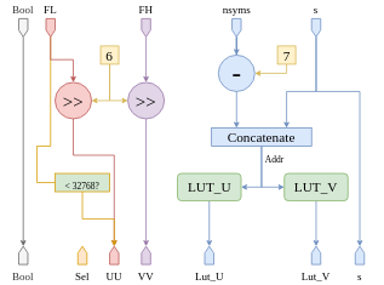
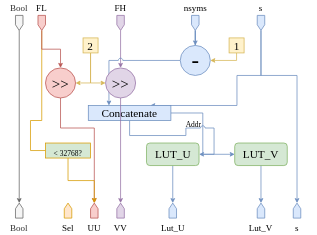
  <mxCell id="0" />
  <mxCell id="1" parent="0" />
  <mxCell id="2" style="edgeStyle=orthogonalEdgeStyle;rounded=0;jumpStyle=arc;orthogonalLoop=1;jettySize=auto;html=1;entryX=0;entryY=0.5;entryDx=0;entryDy=0;fontFamily=Lucida Console;fontSize=20;endSize=4;fillColor=#ffe6cc;strokeColor=#d79b00;endArrow=none;" edge="1" parent="1" source="4" target="40"><mxGeometry relative="1" as="geometry"><Array as="points"><mxPoint x="55" y="160" /><mxPoint x="40" y="160" /><mxPoint x="40" y="200" /></Array></mxGeometry></mxCell>
  <mxCell id="3" style="edgeStyle=orthogonalEdgeStyle;rounded=0;jumpStyle=arc;orthogonalLoop=1;jettySize=auto;html=1;entryX=0.5;entryY=0;entryDx=0;entryDy=0;fontFamily=Lucida Console;fontSize=20;endSize=4;fillColor=#f8cecc;strokeColor=#b85450;" edge="1" parent="1" source="4" target="29"><mxGeometry relative="1" as="geometry" /></mxCell>
  <mxCell id="4" value="FL" style="shape=offPageConnector;whiteSpace=wrap;html=1;align=center;labelPosition=center;verticalLabelPosition=top;verticalAlign=bottom;fontFamily=Lucida Console;fillColor=#f8cecc;strokeColor=#b85450;" vertex="1" parent="1"><mxGeometry x="50" y="20" width="10" height="20" as="geometry" /></mxCell>
  <mxCell id="5" style="edgeStyle=orthogonalEdgeStyle;rounded=0;jumpStyle=arc;orthogonalLoop=1;jettySize=auto;html=1;entryX=0.5;entryY=0;entryDx=0;entryDy=0;fontFamily=Lucida Console;fontSize=20;endSize=4;fillColor=#e1d5e7;strokeColor=#9673a6;" edge="1" parent="1" source="6" target="31"><mxGeometry relative="1" as="geometry" /></mxCell>
  <mxCell id="6" value="FH" style="shape=offPageConnector;whiteSpace=wrap;html=1;align=center;labelPosition=center;verticalLabelPosition=top;verticalAlign=bottom;fontFamily=Lucida Console;fillColor=#e1d5e7;strokeColor=#9673a6;" vertex="1" parent="1"><mxGeometry x="155" y="20" width="10" height="20" as="geometry" /></mxCell>
  <mxCell id="7" style="edgeStyle=orthogonalEdgeStyle;rounded=0;jumpStyle=arc;orthogonalLoop=1;jettySize=auto;html=1;entryX=0.5;entryY=1;entryDx=0;entryDy=0;fontFamily=Lucida Console;fontSize=20;endSize=4;fillColor=#f5f5f5;strokeColor=#666666;" edge="1" parent="1" source="8" target="37"><mxGeometry relative="1" as="geometry" /></mxCell>
  <mxCell id="8" value="Bool" style="shape=offPageConnector;whiteSpace=wrap;html=1;align=center;labelPosition=center;verticalLabelPosition=top;verticalAlign=bottom;fontFamily=Lucida Console;fillColor=#f5f5f5;strokeColor=#666666;fontColor=#333333;" vertex="1" parent="1"><mxGeometry x="20" y="20" width="10" height="20" as="geometry" /></mxCell>
  <mxCell id="9" value="" style="edgeStyle=orthogonalEdgeStyle;rounded=0;orthogonalLoop=1;jettySize=auto;html=1;jumpStyle=arc;endSize=4;fillColor=#dae8fc;strokeColor=#6c8ebf;" edge="1" parent="1" source="10" target="11"><mxGeometry relative="1" as="geometry" /></mxCell>
  <mxCell id="10" value="LUT_U" style="rounded=1;whiteSpace=wrap;html=1;labelBackgroundColor=none;fillColor=#d5e8d4;fontFamily=Lucida Console;fontSize=15;strokeColor=#82b366;" vertex="1" parent="1"><mxGeometry x="194.5" y="190" width="70" height="30" as="geometry" /></mxCell>
  <mxCell id="11" value="Lut_U" style="shape=offPageConnector;whiteSpace=wrap;html=1;rotation=0;labelPosition=center;verticalLabelPosition=bottom;align=center;verticalAlign=top;horizontal=1;direction=west;fontFamily=Lucida Console;fillColor=#dae8fc;strokeColor=#6c8ebf;" vertex="1" parent="1"><mxGeometry x="224.5" y="270" width="10" height="20" as="geometry" /></mxCell>
  <mxCell id="12" value="" style="edgeStyle=orthogonalEdgeStyle;rounded=0;jumpStyle=arc;orthogonalLoop=1;jettySize=auto;html=1;endSize=4;fillColor=#dae8fc;strokeColor=#6c8ebf;" edge="1" parent="1" source="13" target="14"><mxGeometry relative="1" as="geometry" /></mxCell>
  <mxCell id="13" value="LUT_V" style="rounded=1;whiteSpace=wrap;html=1;labelBackgroundColor=none;fillColor=#d5e8d4;fontFamily=Lucida Console;fontSize=15;strokeColor=#82b366;" vertex="1" parent="1"><mxGeometry x="312" y="190" width="70" height="30" as="geometry" /></mxCell>
  <mxCell id="14" value="Lut_V" style="shape=offPageConnector;whiteSpace=wrap;html=1;rotation=0;labelPosition=center;verticalLabelPosition=bottom;align=center;verticalAlign=top;horizontal=1;direction=west;fontFamily=Lucida Console;fillColor=#dae8fc;strokeColor=#6c8ebf;" vertex="1" parent="1"><mxGeometry x="342" y="270" width="10" height="20" as="geometry" /></mxCell>
  <mxCell id="15" style="edgeStyle=orthogonalEdgeStyle;rounded=0;jumpStyle=arc;orthogonalLoop=1;jettySize=auto;html=1;entryX=0.75;entryY=0;entryDx=0;entryDy=0;fontFamily=Lucida Console;fontSize=15;endSize=4;fillColor=#dae8fc;strokeColor=#6c8ebf;" edge="1" parent="1" source="17" target="27"><mxGeometry relative="1" as="geometry"><Array as="points"><mxPoint x="347" y="100" /><mxPoint x="315" y="100" /></Array></mxGeometry></mxCell>
  <mxCell id="16" style="edgeStyle=orthogonalEdgeStyle;rounded=0;jumpStyle=arc;orthogonalLoop=1;jettySize=auto;html=1;entryX=0.5;entryY=1;entryDx=0;entryDy=0;fontFamily=Lucida Console;fontSize=20;endSize=4;fillColor=#dae8fc;strokeColor=#6c8ebf;" edge="1" parent="1" source="17" target="38"><mxGeometry relative="1" as="geometry"><Array as="points"><mxPoint x="347" y="100" /><mxPoint x="395" y="100" /></Array></mxGeometry></mxCell>
  <mxCell id="17" value="s" style="shape=offPageConnector;whiteSpace=wrap;html=1;align=center;labelPosition=center;verticalLabelPosition=top;verticalAlign=bottom;fontFamily=Lucida Console;fillColor=#dae8fc;strokeColor=#6c8ebf;" vertex="1" parent="1"><mxGeometry x="342" y="20" width="10" height="20" as="geometry" /></mxCell>
  <mxCell id="18" value="" style="edgeStyle=orthogonalEdgeStyle;rounded=0;jumpStyle=arc;orthogonalLoop=1;jettySize=auto;html=1;fontFamily=Lucida Console;fontSize=30;endSize=4;fillColor=#dae8fc;strokeColor=#6c8ebf;" edge="1" parent="1" source="19" target="21"><mxGeometry relative="1" as="geometry" /></mxCell>
  <mxCell id="19" value="nsyms" style="shape=offPageConnector;whiteSpace=wrap;html=1;align=center;labelPosition=center;verticalLabelPosition=top;verticalAlign=bottom;fontFamily=Lucida Console;fillColor=#dae8fc;strokeColor=#6c8ebf;" vertex="1" parent="1"><mxGeometry x="254.5" y="20" width="10" height="20" as="geometry" /></mxCell>
  <mxCell id="20" style="edgeStyle=orthogonalEdgeStyle;rounded=0;jumpStyle=arc;orthogonalLoop=1;jettySize=auto;html=1;entryX=0.25;entryY=0;entryDx=0;entryDy=0;fontFamily=Lucida Console;fontSize=15;endSize=4;fillColor=#dae8fc;strokeColor=#6c8ebf;" edge="1" parent="1" source="21" target="27"><mxGeometry relative="1" as="geometry" /></mxCell>
  <mxCell id="21" value="-" style="ellipse;whiteSpace=wrap;html=1;aspect=fixed;fontSize=30;fontFamily=Lucida Console;fillColor=#dae8fc;strokeColor=#6c8ebf;" vertex="1" parent="1"><mxGeometry x="239.5" y="60" width="40" height="40" as="geometry" /></mxCell>
  <mxCell id="22" style="edgeStyle=orthogonalEdgeStyle;rounded=0;jumpStyle=arc;orthogonalLoop=1;jettySize=auto;html=1;entryX=1;entryY=0.5;entryDx=0;entryDy=0;fontFamily=Lucida Console;fontSize=15;endSize=4;exitX=0.5;exitY=1;exitDx=0;exitDy=0;fillColor=#fff2cc;strokeColor=#d6b656;" edge="1" parent="1" source="23" target="21"><mxGeometry relative="1" as="geometry"><Array as="points"><mxPoint x="314.5" y="80" /></Array></mxGeometry></mxCell>
- <mxCell id="23" value="7" style="text;html=1;fillColor=#fff2cc;align=center;verticalAlign=middle;whiteSpace=wrap;rounded=0;fontFamily=Lucida Console;fontSize=15;strokeColor=#d6b656;" vertex="1" parent="1"><mxGeometry x="304.5" y="50" width="20" height="20" as="geometry" /></mxCell>
+ <mxCell id="23" value="1" style="text;html=1;fillColor=#fff2cc;align=center;verticalAlign=middle;whiteSpace=wrap;rounded=0;fontFamily=Lucida Console;fontSize=15;strokeColor=#d6b656;" vertex="1" parent="1"><mxGeometry x="304.5" y="50" width="20" height="20" as="geometry" /></mxCell>
  <mxCell id="24" style="edgeStyle=orthogonalEdgeStyle;rounded=0;jumpStyle=arc;orthogonalLoop=1;jettySize=auto;html=1;entryX=0;entryY=0.5;entryDx=0;entryDy=0;fontFamily=Lucida Console;fontSize=15;endSize=4;fillColor=#dae8fc;strokeColor=#6c8ebf;" edge="1" parent="1" source="27" target="13"><mxGeometry relative="1" as="geometry" /></mxCell>
  <mxCell id="25" style="edgeStyle=orthogonalEdgeStyle;rounded=0;jumpStyle=arc;orthogonalLoop=1;jettySize=auto;html=1;exitX=0.5;exitY=1;exitDx=0;exitDy=0;entryX=1;entryY=0.5;entryDx=0;entryDy=0;fontFamily=Lucida Console;fontSize=15;endSize=4;fillColor=#dae8fc;strokeColor=#6c8ebf;" edge="1" parent="1" source="27" target="10"><mxGeometry relative="1" as="geometry" /></mxCell>
  <mxCell id="26" value="&lt;font style=&quot;font-size: 10px&quot;&gt;Addr&lt;/font&gt;" style="edgeLabel;html=1;align=center;verticalAlign=middle;resizable=0;points=[];fontSize=20;fontFamily=Lucida Console;labelBackgroundColor=none;" vertex="1" connectable="0" parent="25"><mxGeometry x="-0.085" y="-1" relative="1" as="geometry"><mxPoint x="14" y="-21" as="offset" /></mxGeometry></mxCell>
- <mxCell id="27" value="Concatenate" style="rounded=0;whiteSpace=wrap;html=1;fontFamily=Lucida Console;fontSize=15;strokeColor=#6c8ebf;fillColor=#dae8fc;" vertex="1" parent="1"><mxGeometry x="232" y="140" width="110" height="20" as="geometry" /></mxCell>
+ <mxCell id="27" value="Concatenate" style="rounded=0;whiteSpace=wrap;html=1;fontFamily=Lucida Console;fontSize=15;strokeColor=#6c8ebf;fillColor=#dae8fc;" vertex="1" parent="1"><mxGeometry x="117" y="140" width="110" height="20" as="geometry" /></mxCell>
  <mxCell id="28" style="edgeStyle=orthogonalEdgeStyle;rounded=0;jumpStyle=arc;orthogonalLoop=1;jettySize=auto;html=1;entryX=0.5;entryY=1;entryDx=0;entryDy=0;fontFamily=Lucida Console;fontSize=20;endSize=4;fillColor=#f8cecc;strokeColor=#b85450;" edge="1" parent="1" source="29" target="35"><mxGeometry relative="1" as="geometry"><Array as="points"><mxPoint x="80" y="170" /><mxPoint x="125" y="170" /></Array></mxGeometry></mxCell>
  <mxCell id="29" value="&amp;gt;&amp;gt;" style="ellipse;whiteSpace=wrap;html=1;aspect=fixed;fontFamily=Lucida Console;fontSize=20;strokeColor=#b85450;fillColor=#f8cecc;" vertex="1" parent="1"><mxGeometry x="60" y="90" width="40" height="40" as="geometry" /></mxCell>
  <mxCell id="30" style="edgeStyle=orthogonalEdgeStyle;rounded=0;jumpStyle=arc;orthogonalLoop=1;jettySize=auto;html=1;entryX=0.5;entryY=1;entryDx=0;entryDy=0;fontFamily=Lucida Console;fontSize=20;endSize=4;fillColor=#e1d5e7;strokeColor=#9673a6;" edge="1" parent="1" source="31" target="36"><mxGeometry relative="1" as="geometry" /></mxCell>
  <mxCell id="31" value="&amp;gt;&amp;gt;" style="ellipse;whiteSpace=wrap;html=1;aspect=fixed;fontFamily=Lucida Console;fontSize=20;strokeColor=#9673a6;fillColor=#e1d5e7;" vertex="1" parent="1"><mxGeometry x="140" y="90" width="40" height="40" as="geometry" /></mxCell>
  <mxCell id="32" style="edgeStyle=orthogonalEdgeStyle;rounded=0;jumpStyle=arc;orthogonalLoop=1;jettySize=auto;html=1;entryX=0;entryY=0.5;entryDx=0;entryDy=0;fontFamily=Lucida Console;fontSize=20;endSize=4;exitX=0.5;exitY=1;exitDx=0;exitDy=0;fillColor=#fff2cc;strokeColor=#d6b656;" edge="1" parent="1" source="34" target="31"><mxGeometry relative="1" as="geometry" /></mxCell>
  <mxCell id="33" style="edgeStyle=orthogonalEdgeStyle;rounded=0;jumpStyle=arc;orthogonalLoop=1;jettySize=auto;html=1;exitX=0.5;exitY=1;exitDx=0;exitDy=0;entryX=1;entryY=0.5;entryDx=0;entryDy=0;fontFamily=Lucida Console;fontSize=20;endSize=4;fillColor=#fff2cc;strokeColor=#d6b656;" edge="1" parent="1" source="34" target="29"><mxGeometry relative="1" as="geometry" /></mxCell>
- <mxCell id="34" value="6" style="text;html=1;fillColor=#fff2cc;align=center;verticalAlign=middle;whiteSpace=wrap;rounded=0;fontFamily=Lucida Console;fontSize=15;strokeColor=#d6b656;" vertex="1" parent="1"><mxGeometry x="110" y="50" width="20" height="20" as="geometry" /></mxCell>
+ <mxCell id="34" value="2" style="text;html=1;fillColor=#fff2cc;align=center;verticalAlign=middle;whiteSpace=wrap;rounded=0;fontFamily=Lucida Console;fontSize=15;strokeColor=#d6b656;" vertex="1" parent="1"><mxGeometry x="110" y="50" width="20" height="20" as="geometry" /></mxCell>
  <mxCell id="35" value="UU" style="shape=offPageConnector;whiteSpace=wrap;html=1;rotation=0;labelPosition=center;verticalLabelPosition=bottom;align=center;verticalAlign=top;horizontal=1;direction=west;fontFamily=Lucida Console;fillColor=#f8cecc;strokeColor=#b85450;" vertex="1" parent="1"><mxGeometry x="120" y="270" width="10" height="20" as="geometry" /></mxCell>
  <mxCell id="36" value="VV" style="shape=offPageConnector;whiteSpace=wrap;html=1;rotation=0;labelPosition=center;verticalLabelPosition=bottom;align=center;verticalAlign=top;horizontal=1;direction=west;fontFamily=Lucida Console;fillColor=#e1d5e7;strokeColor=#9673a6;" vertex="1" parent="1"><mxGeometry x="155" y="270" width="10" height="20" as="geometry" /></mxCell>
  <mxCell id="37" value="Bool" style="shape=offPageConnector;whiteSpace=wrap;html=1;rotation=0;labelPosition=center;verticalLabelPosition=bottom;align=center;verticalAlign=top;horizontal=1;direction=west;fontFamily=Lucida Console;fillColor=#f5f5f5;strokeColor=#666666;fontColor=#333333;" vertex="1" parent="1"><mxGeometry x="20" y="270" width="10" height="20" as="geometry" /></mxCell>
  <mxCell id="38" value="s" style="shape=offPageConnector;whiteSpace=wrap;html=1;rotation=0;labelPosition=center;verticalLabelPosition=bottom;align=center;verticalAlign=top;horizontal=1;direction=west;fontFamily=Lucida Console;fillColor=#dae8fc;strokeColor=#6c8ebf;" vertex="1" parent="1"><mxGeometry x="390" y="270" width="10" height="20" as="geometry" /></mxCell>
  <mxCell id="39" style="edgeStyle=orthogonalEdgeStyle;rounded=0;jumpStyle=arc;orthogonalLoop=1;jettySize=auto;html=1;fontFamily=Lucida Console;fontSize=20;endSize=4;fillColor=#ffe6cc;strokeColor=#d79b00;" edge="1" parent="1" source="40" target="35"><mxGeometry relative="1" as="geometry" /></mxCell>
  <mxCell id="40" value="&lt;font style=&quot;font-size: 10px&quot;&gt;&amp;lt; 32768?&lt;/font&gt;" style="rounded=0;whiteSpace=wrap;html=1;fontFamily=Lucida Console;fontSize=20;strokeColor=#d79b00;fillColor=#d5e8d4;" vertex="1" parent="1"><mxGeometry x="60" y="190" width="60" height="20" as="geometry" /></mxCell>
  <mxCell id="41" value="Sel" style="shape=offPageConnector;whiteSpace=wrap;html=1;rotation=0;labelPosition=center;verticalLabelPosition=bottom;align=center;verticalAlign=top;horizontal=1;direction=west;fontFamily=Lucida Console;fillColor=#ffe6cc;strokeColor=#d79b00;" vertex="1" parent="1"><mxGeometry x="85" y="270" width="10" height="20" as="geometry" /></mxCell>
